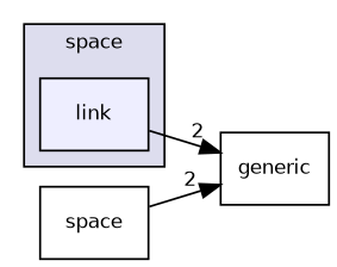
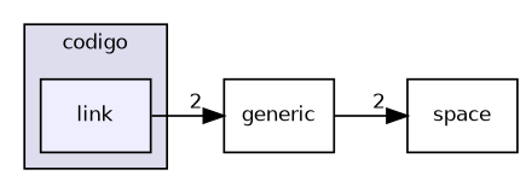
  digraph {
    compound=true
    rankdir=LR
    node [fontname=Helvetica fontsize=10 shape=box]
    edge [headlabel=2 labeldistance=1.5 labelfontname=Helvetica labelfontsize=10]
    n1 [fillcolor="#eeeeff" label=link pencolor=black style=filled]
    n2 [label=generic]
    n3 [label=space]
    subgraph cluster_1 {
      bgcolor="#ddddee"
      fontname=Helvetica
      fontsize=10
-     label=space
+     label=codigo
      pencolor=black
      n1
    }
    n1 -> n2
-   n3 -> n2
+   n2 -> n3
  }
